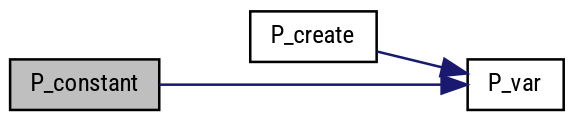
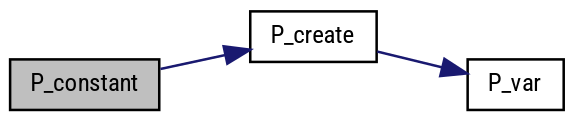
  digraph {
    fontname="Roboto Condensed"
    rankdir=LR
    node [color=black fillcolor=white fontname="Roboto Condensed" fontsize=10 shape=record style=filled]
    edge [color=midnightblue fontname="Roboto Condensed" fontsize=10 labelfontname=Helvetica labelfontsize=10 style=solid]
    n1 [fillcolor=grey75 fontcolor=black height=0.2 label=P_constant width=0.4]
    n2 [height=0.2 label=P_create width=0.4]
    n3 [height=0.2 label=P_var width=0.4]
-   n1 -> n3
+   n1 -> n2
    n2 -> n3
  }
